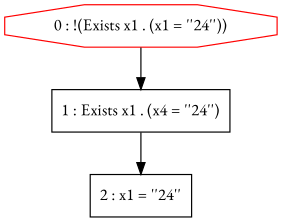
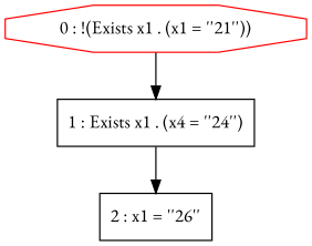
  digraph {
    fontname="EB Garamond"
    node [fontname="EB Garamond" shape=box]
    edge [fontname="EB Garamond"]
-   n1 [color=red label="0 : !(Exists x1 . (x1 = ''24''))" shape=octagon]
+   n1 [color=red label="0 : !(Exists x1 . (x1 = ''21''))" shape=octagon]
    n2 [label="1 : Exists x1 . (x4 = ''24'')"]
-   n3 [label="2 : x1 = ''24''"]
+   n3 [label="2 : x1 = ''26''"]
    n1 -> n2
    n2 -> n3
  }
